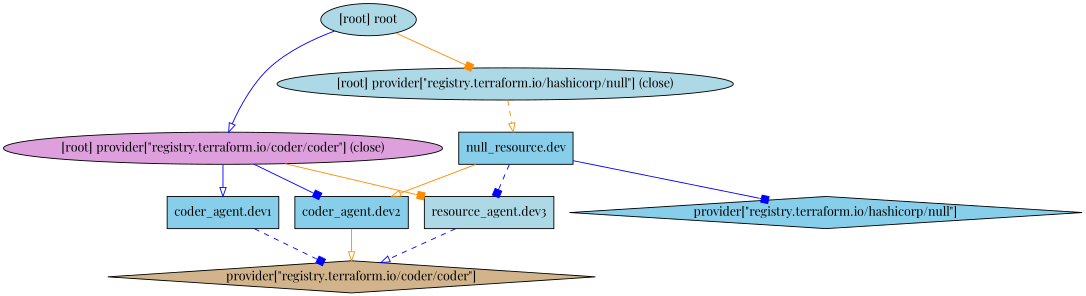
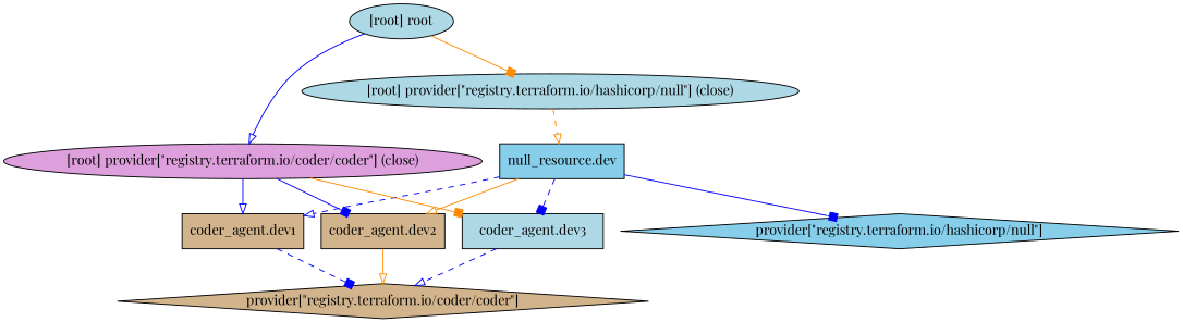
  digraph {
    compound=true
    fontname="Playfair Display"
    newrank=true
    node [fillcolor=skyblue fontname="Playfair Display" shape=box style=filled]
    edge [arrowhead=onormal color=blue fontname="Playfair Display" style=solid]
-   n1 [label="coder_agent.dev1"]
+   n1 [fillcolor=tan label="coder_agent.dev1"]
    n2 [fillcolor=tan label="provider[\"registry.terraform.io/coder/coder\"]" shape=diamond]
-   n3 [label="coder_agent.dev2"]
-   n4 [fillcolor=lightblue label="resource_agent.dev3"]
+   n3 [fillcolor=tan label="coder_agent.dev2"]
+   n4 [fillcolor=lightblue label="coder_agent.dev3"]
    n5 [label="null_resource.dev"]
    n6 [label="provider[\"registry.terraform.io/hashicorp/null\"]" shape=diamond]
    "[root] provider[\"registry.terraform.io/coder/coder\"] (close)" [fillcolor=plum shape=""]
    "[root] provider[\"registry.terraform.io/hashicorp/null\"] (close)" [fillcolor=lightblue shape=""]
    "[root] root" [fillcolor=lightblue shape=""]
    subgraph sub_1 {
      n1
      n2
      n3
      n4
      n5
      n6
      "[root] provider[\"registry.terraform.io/coder/coder\"] (close)"
      "[root] provider[\"registry.terraform.io/hashicorp/null\"] (close)"
      "[root] root"
    }
    n1 -> n2 [arrowhead=box style=dashed]
    n3 -> n2 [color=darkorange]
    n4 -> n2 [style=dashed]
+   n5 -> n1 [style=dashed]
    n5 -> n3 [color=darkorange]
    n5 -> n4 [arrowhead=box style=dashed]
    n5 -> n6 [arrowhead=box]
    "[root] provider[\"registry.terraform.io/coder/coder\"] (close)" -> n1
    "[root] provider[\"registry.terraform.io/coder/coder\"] (close)" -> n3 [arrowhead=box]
    "[root] provider[\"registry.terraform.io/coder/coder\"] (close)" -> n4 [arrowhead=box color=darkorange]
    "[root] provider[\"registry.terraform.io/hashicorp/null\"] (close)" -> n5 [color=darkorange style=dashed]
    "[root] root" -> "[root] provider[\"registry.terraform.io/coder/coder\"] (close)"
    "[root] root" -> "[root] provider[\"registry.terraform.io/hashicorp/null\"] (close)" [arrowhead=box color=darkorange]
  }
